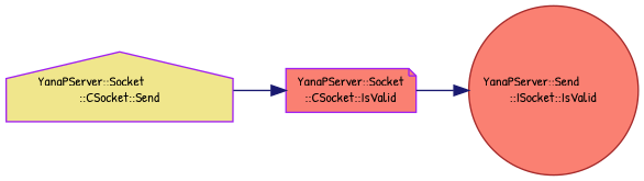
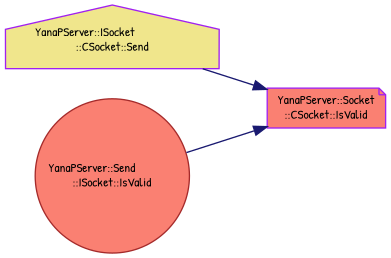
  digraph {
    fontname="Patrick Hand"
    rankdir=LR
    node [color=purple fillcolor=salmon fontname="Patrick Hand" fontsize=10 style=filled]
    edge [color=midnightblue fontname="Patrick Hand" fontsize=10 labelfontname=Helvetica labelfontsize=10 style=solid]
-   n1 [fillcolor=khaki fontcolor=black height=0.2 label="YanaPServer::Socket\l::CSocket::Send" shape=house width=0.4]
+   n1 [fillcolor=khaki fontcolor=black height=0.2 label="YanaPServer::ISocket\l::CSocket::Send" shape=house width=0.4]
    n2 [height=0.2 label="YanaPServer::Socket\l::CSocket::IsValid" shape=note width=0.4]
    n3 [color=brown height=0.2 label="YanaPServer::Send\l::ISocket::IsValid" shape=circle width=0.4]
    n1 -> n2
-   n2 -> n3
+   n3 -> n2
  }
